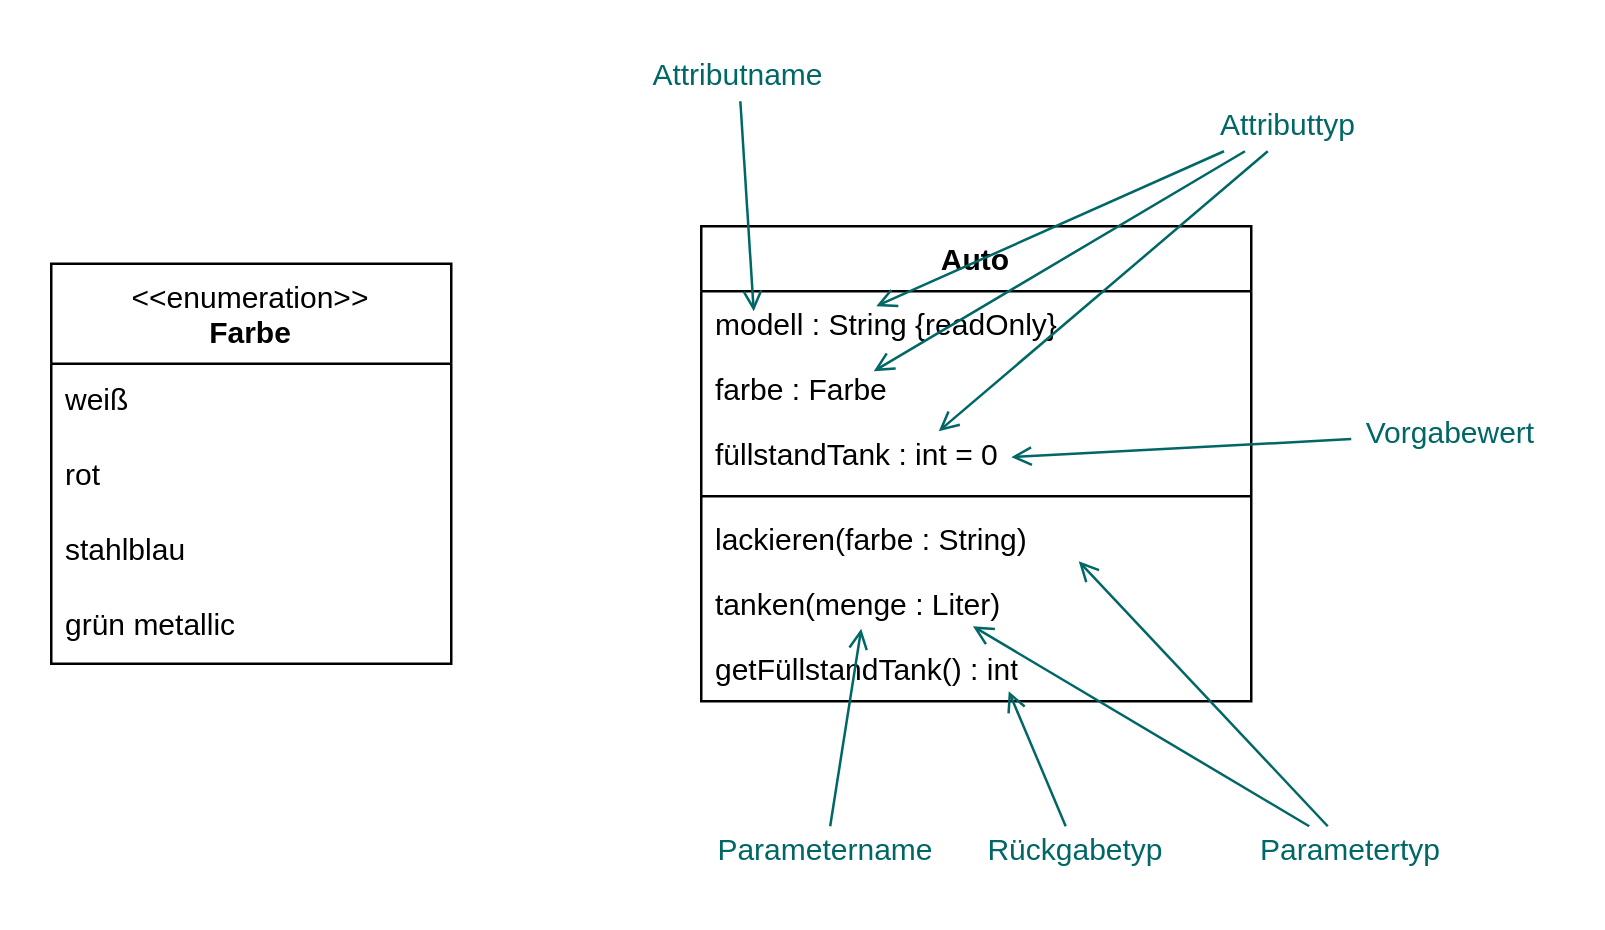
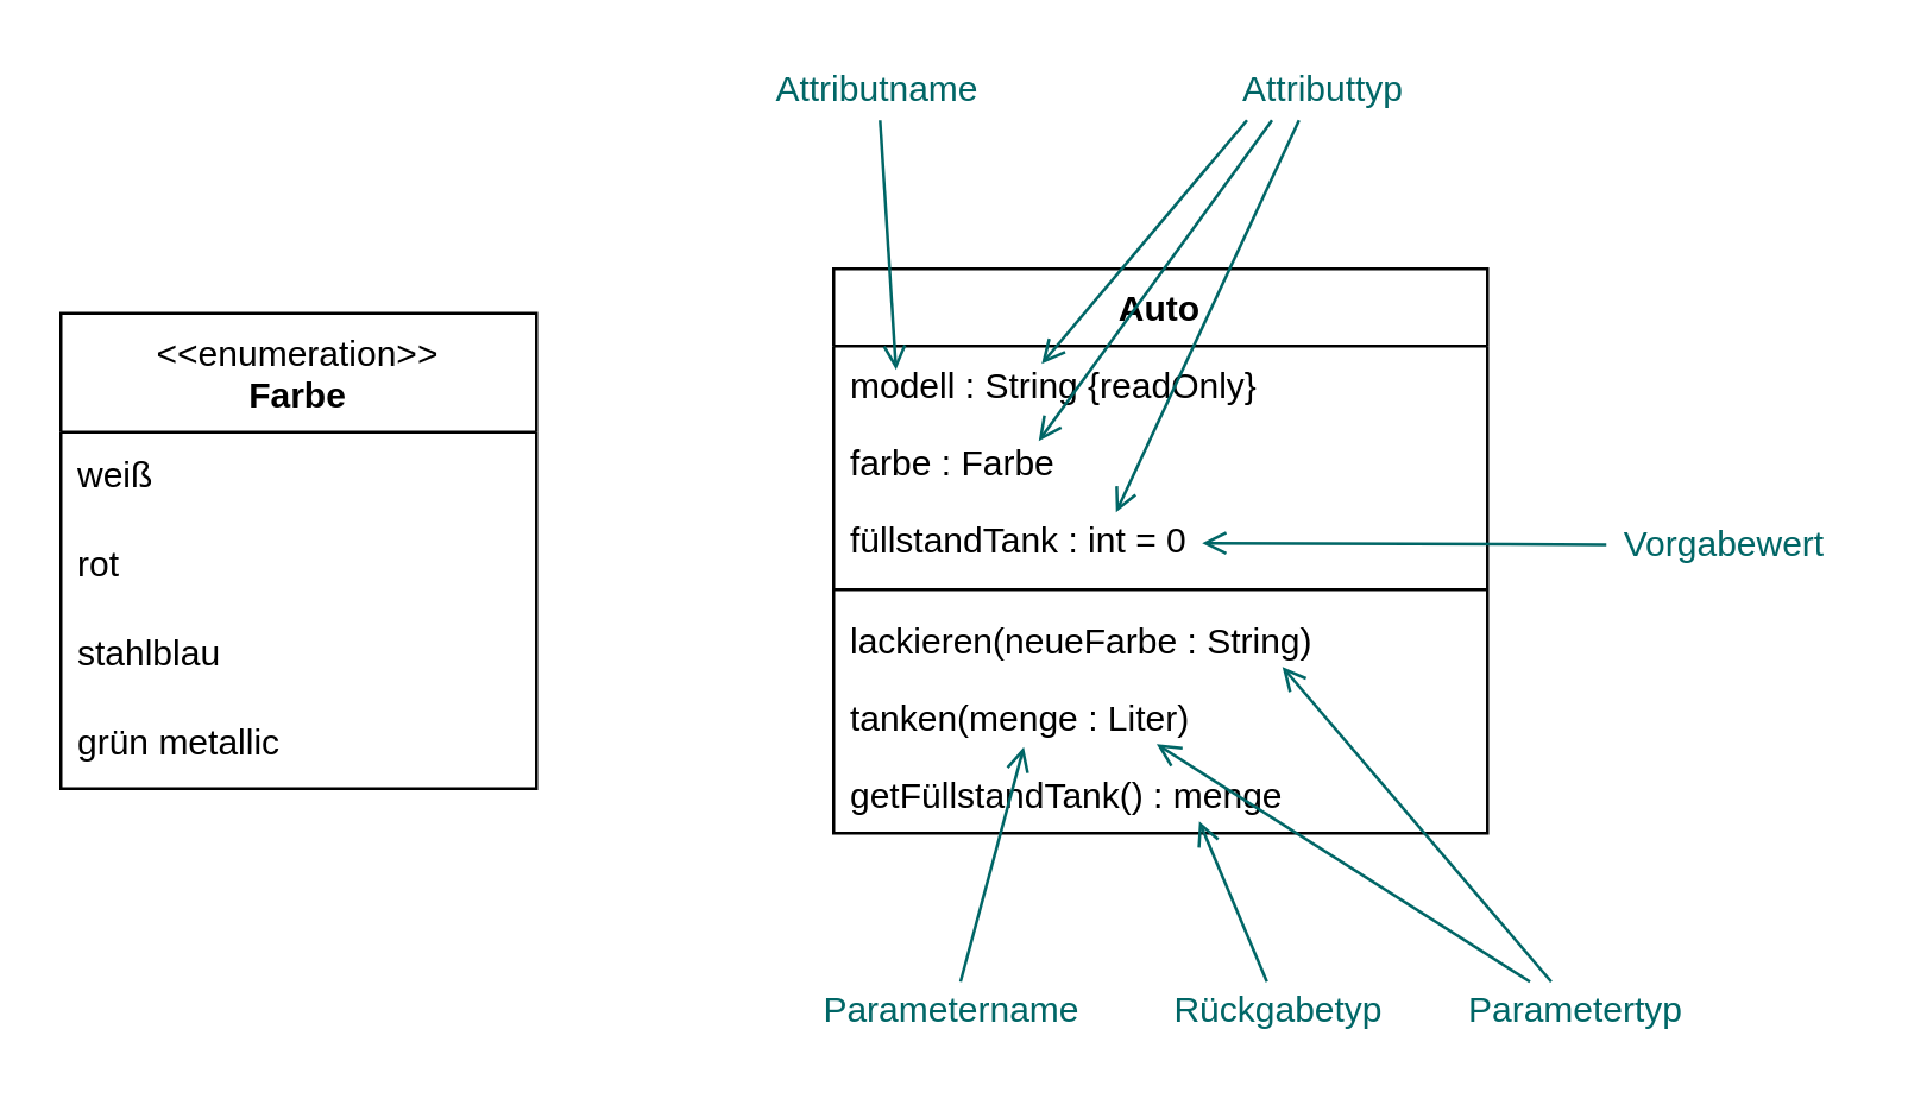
  <mxCell id="0" />
  <mxCell id="1" parent="0" />
- <mxCell id="2" value="Parametername" style="text;html=1;strokeColor=none;fillColor=none;align=center;verticalAlign=middle;whiteSpace=wrap;rounded=0;fontColor=#006666;" parent="1" vertex="1"><mxGeometry x="280" y="330" width="100" height="20" as="geometry" /></mxCell>
+ <mxCell id="2" value="Parametername" style="text;html=1;strokeColor=none;fillColor=none;align=center;verticalAlign=middle;whiteSpace=wrap;rounded=0;fontColor=#006666;" parent="1" vertex="1"><mxGeometry x="270" y="330" width="100" height="20" as="geometry" /></mxCell>
  <mxCell id="3" value="Auto" style="swimlane;fontStyle=1;align=center;verticalAlign=top;childLayout=stackLayout;horizontal=1;startSize=26;horizontalStack=0;resizeParent=1;resizeParentMax=0;resizeLast=0;collapsible=1;marginBottom=0;whiteSpace=wrap;html=1;" parent="1" vertex="1"><mxGeometry x="280" y="90" width="220" height="190" as="geometry" /></mxCell>
  <mxCell id="4" value="modell : String {readOnly}" style="text;strokeColor=none;fillColor=none;align=left;verticalAlign=top;spacingLeft=4;spacingRight=4;overflow=hidden;rotatable=0;points=[[0,0.5],[1,0.5]];portConstraint=eastwest;whiteSpace=wrap;html=1;" parent="3" vertex="1"><mxGeometry y="26" width="220" height="26" as="geometry" /></mxCell>
  <mxCell id="5" value="farbe : Farbe" style="text;strokeColor=none;fillColor=none;align=left;verticalAlign=top;spacingLeft=4;spacingRight=4;overflow=hidden;rotatable=0;points=[[0,0.5],[1,0.5]];portConstraint=eastwest;whiteSpace=wrap;html=1;" parent="3" vertex="1"><mxGeometry y="52" width="220" height="26" as="geometry" /></mxCell>
  <mxCell id="6" value="füllstandTank : int = 0" style="text;strokeColor=none;fillColor=none;align=left;verticalAlign=top;spacingLeft=4;spacingRight=4;overflow=hidden;rotatable=0;points=[[0,0.5],[1,0.5]];portConstraint=eastwest;whiteSpace=wrap;html=1;" parent="3" vertex="1"><mxGeometry y="78" width="220" height="26" as="geometry" /></mxCell>
  <mxCell id="7" value="" style="line;strokeWidth=1;fillColor=none;align=left;verticalAlign=middle;spacingTop=-1;spacingLeft=3;spacingRight=3;rotatable=0;labelPosition=right;points=[];portConstraint=eastwest;strokeColor=inherit;" parent="3" vertex="1"><mxGeometry y="104" width="220" height="8" as="geometry" /></mxCell>
- <mxCell id="8" value="lackieren(farbe : String)" style="text;strokeColor=none;fillColor=none;align=left;verticalAlign=top;spacingLeft=4;spacingRight=4;overflow=hidden;rotatable=0;points=[[0,0.5],[1,0.5]];portConstraint=eastwest;whiteSpace=wrap;html=1;" parent="3" vertex="1"><mxGeometry y="112" width="220" height="26" as="geometry" /></mxCell>
+ <mxCell id="8" value="lackieren(neueFarbe : String)" style="text;strokeColor=none;fillColor=none;align=left;verticalAlign=top;spacingLeft=4;spacingRight=4;overflow=hidden;rotatable=0;points=[[0,0.5],[1,0.5]];portConstraint=eastwest;whiteSpace=wrap;html=1;" parent="3" vertex="1"><mxGeometry y="112" width="220" height="26" as="geometry" /></mxCell>
  <mxCell id="9" value="tanken(menge : Liter)" style="text;strokeColor=none;fillColor=none;align=left;verticalAlign=top;spacingLeft=4;spacingRight=4;overflow=hidden;rotatable=0;points=[[0,0.5],[1,0.5]];portConstraint=eastwest;whiteSpace=wrap;html=1;" parent="3" vertex="1"><mxGeometry y="138" width="220" height="26" as="geometry" /></mxCell>
- <mxCell id="10" value="getFüllstandTank() : int" style="text;strokeColor=none;fillColor=none;align=left;verticalAlign=top;spacingLeft=4;spacingRight=4;overflow=hidden;rotatable=0;points=[[0,0.5],[1,0.5]];portConstraint=eastwest;whiteSpace=wrap;html=1;" parent="3" vertex="1"><mxGeometry y="164" width="220" height="26" as="geometry" /></mxCell>
+ <mxCell id="10" value="getFüllstandTank() : menge" style="text;strokeColor=none;fillColor=none;align=left;verticalAlign=top;spacingLeft=4;spacingRight=4;overflow=hidden;rotatable=0;points=[[0,0.5],[1,0.5]];portConstraint=eastwest;whiteSpace=wrap;html=1;" parent="3" vertex="1"><mxGeometry y="164" width="220" height="26" as="geometry" /></mxCell>
  <mxCell id="11" value="&amp;lt;&amp;lt;enumeration&amp;gt;&amp;gt;&lt;br&gt;&lt;b&gt;Farbe&lt;/b&gt;" style="swimlane;fontStyle=0;align=center;verticalAlign=top;childLayout=stackLayout;horizontal=1;startSize=40;horizontalStack=0;resizeParent=1;resizeParentMax=0;resizeLast=0;collapsible=0;marginBottom=0;html=1;whiteSpace=wrap;" parent="1" vertex="1"><mxGeometry x="20" y="105" width="160" height="160" as="geometry" /></mxCell>
  <mxCell id="12" value="weiß" style="text;html=1;strokeColor=none;fillColor=none;align=left;verticalAlign=middle;spacingLeft=4;spacingRight=4;overflow=hidden;rotatable=0;points=[[0,0.5],[1,0.5]];portConstraint=eastwest;whiteSpace=wrap;" parent="11" vertex="1"><mxGeometry y="40" width="160" height="30" as="geometry" /></mxCell>
  <mxCell id="13" value="rot" style="text;html=1;strokeColor=none;fillColor=none;align=left;verticalAlign=middle;spacingLeft=4;spacingRight=4;overflow=hidden;rotatable=0;points=[[0,0.5],[1,0.5]];portConstraint=eastwest;whiteSpace=wrap;" parent="11" vertex="1"><mxGeometry y="70" width="160" height="30" as="geometry" /></mxCell>
  <mxCell id="14" value="stahlblau" style="text;html=1;strokeColor=none;fillColor=none;align=left;verticalAlign=middle;spacingLeft=4;spacingRight=4;overflow=hidden;rotatable=0;points=[[0,0.5],[1,0.5]];portConstraint=eastwest;whiteSpace=wrap;" parent="11" vertex="1"><mxGeometry y="100" width="160" height="30" as="geometry" /></mxCell>
  <mxCell id="15" value="grün metallic" style="text;html=1;strokeColor=none;fillColor=none;align=left;verticalAlign=middle;spacingLeft=4;spacingRight=4;overflow=hidden;rotatable=0;points=[[0,0.5],[1,0.5]];portConstraint=eastwest;whiteSpace=wrap;" parent="11" vertex="1"><mxGeometry y="130" width="160" height="30" as="geometry" /></mxCell>
  <mxCell id="16" value="Attributname" style="text;html=1;strokeColor=none;fillColor=none;align=center;verticalAlign=middle;whiteSpace=wrap;rounded=0;fontColor=#006666;" parent="1" vertex="1"><mxGeometry x="255" y="20" width="80" height="20" as="geometry" /></mxCell>
  <mxCell id="17" value="" style="endArrow=open;html=1;rounded=0;endFill=0;strokeColor=#006666;exitX=0.13;exitY=1;exitDx=0;exitDy=0;exitPerimeter=0;" parent="1" source="18" edge="1"><mxGeometry width="50" height="50" relative="1" as="geometry"><mxPoint x="354.444" y="42" as="sourcePoint" /><mxPoint x="350" y="122" as="targetPoint" /></mxGeometry></mxCell>
- <mxCell id="18" value="Attributtyp" style="text;html=1;strokeColor=none;fillColor=none;align=center;verticalAlign=middle;whiteSpace=wrap;rounded=0;fontColor=#006666;points=[[0,0,0,0,0],[0,0.25,0,0,0],[0,0.5,0,0,0],[0,0.75,0,0,0],[0,1,0,0,0],[0.13,1,0,0,0],[0.25,0,0,0,0],[0.25,1,0,0,0],[0.38,1,0,0,0],[0.5,0,0,0,0],[0.5,1,0,0,0],[0.63,1,0,0,0],[0.75,0,0,0,0],[0.75,1,0,0,0],[0.88,1,0,0,0],[1,0,0,0,0],[1,0.25,0,0,0],[1,0.5,0,0,0],[1,0.75,0,0,0],[1,1,0,0,0]];" parent="1" vertex="1"><mxGeometry x="480" y="40" width="70" height="20" as="geometry" /></mxCell>
+ <mxCell id="18" value="Attributtyp" style="text;html=1;strokeColor=none;fillColor=none;align=center;verticalAlign=middle;whiteSpace=wrap;rounded=0;fontColor=#006666;points=[[0,0,0,0,0],[0,0.25,0,0,0],[0,0.5,0,0,0],[0,0.75,0,0,0],[0,1,0,0,0],[0.13,1,0,0,0],[0.25,0,0,0,0],[0.25,1,0,0,0],[0.38,1,0,0,0],[0.5,0,0,0,0],[0.5,1,0,0,0],[0.63,1,0,0,0],[0.75,0,0,0,0],[0.75,1,0,0,0],[0.88,1,0,0,0],[1,0,0,0,0],[1,0.25,0,0,0],[1,0.5,0,0,0],[1,0.75,0,0,0],[1,1,0,0,0]];" parent="1" vertex="1"><mxGeometry x="410" y="20" width="70" height="20" as="geometry" /></mxCell>
  <mxCell id="19" value="" style="endArrow=open;html=1;rounded=0;endFill=0;strokeColor=#006666;" parent="1" source="20" edge="1"><mxGeometry width="50" height="50" relative="1" as="geometry"><mxPoint x="550" y="210" as="sourcePoint" /><mxPoint x="404" y="182.36" as="targetPoint" /></mxGeometry></mxCell>
- <mxCell id="20" value="Vorgabewert" style="text;html=1;strokeColor=none;fillColor=none;align=center;verticalAlign=middle;whiteSpace=wrap;rounded=0;fontColor=#006666;" parent="1" vertex="1"><mxGeometry x="540" y="163" width="80" height="20" as="geometry" /></mxCell>
+ <mxCell id="20" value="Vorgabewert" style="text;html=1;strokeColor=none;fillColor=none;align=center;verticalAlign=middle;whiteSpace=wrap;rounded=0;fontColor=#006666;" parent="1" vertex="1"><mxGeometry x="540" y="173" width="80" height="20" as="geometry" /></mxCell>
  <mxCell id="21" value="" style="endArrow=open;html=1;rounded=0;endFill=0;strokeColor=#006666;" parent="1" source="22" edge="1"><mxGeometry width="50" height="50" relative="1" as="geometry"><mxPoint x="520" y="340" as="sourcePoint" /><mxPoint x="431" y="224" as="targetPoint" /></mxGeometry></mxCell>
- <mxCell id="22" value="Parametertyp" style="text;html=1;strokeColor=none;fillColor=none;align=center;verticalAlign=middle;whiteSpace=wrap;rounded=0;fontColor=#006666;" parent="1" vertex="1"><mxGeometry x="500" y="330" width="80" height="20" as="geometry" /></mxCell>
+ <mxCell id="22" value="Parametertyp" style="text;html=1;strokeColor=none;fillColor=none;align=center;verticalAlign=middle;whiteSpace=wrap;rounded=0;fontColor=#006666;" parent="1" vertex="1"><mxGeometry x="490" y="330" width="80" height="20" as="geometry" /></mxCell>
  <mxCell id="23" value="" style="endArrow=open;html=1;rounded=0;endFill=0;strokeColor=#006666;" parent="1" source="24" edge="1"><mxGeometry width="50" height="50" relative="1" as="geometry"><mxPoint x="419" y="316" as="sourcePoint" /><mxPoint x="403" y="276" as="targetPoint" /></mxGeometry></mxCell>
  <mxCell id="24" value="Rückgabetyp" style="text;html=1;strokeColor=none;fillColor=none;align=center;verticalAlign=middle;whiteSpace=wrap;rounded=0;fontColor=#006666;" parent="1" vertex="1"><mxGeometry x="390" y="330" width="80" height="20" as="geometry" /></mxCell>
  <mxCell id="25" value="" style="endArrow=open;html=1;rounded=0;endFill=0;strokeColor=#006666;" parent="1" source="2" edge="1"><mxGeometry width="50" height="50" relative="1" as="geometry"><mxPoint x="294" y="351" as="sourcePoint" /><mxPoint x="344" y="251" as="targetPoint" /></mxGeometry></mxCell>
  <mxCell id="26" value="" style="endArrow=open;html=1;rounded=0;endFill=0;strokeColor=#006666;" parent="1" source="22" edge="1"><mxGeometry width="50" height="50" relative="1" as="geometry"><mxPoint x="510" y="350" as="sourcePoint" /><mxPoint x="388.684" y="250" as="targetPoint" /></mxGeometry></mxCell>
  <mxCell id="27" value="" style="endArrow=open;html=1;rounded=0;endFill=0;strokeColor=#006666;exitX=0.25;exitY=1;exitDx=0;exitDy=0;exitPerimeter=0;" parent="1" source="18" edge="1"><mxGeometry width="50" height="50" relative="1" as="geometry"><mxPoint x="433.5" y="40" as="sourcePoint" /><mxPoint x="349" y="148" as="targetPoint" /></mxGeometry></mxCell>
  <mxCell id="28" value="" style="endArrow=open;html=1;rounded=0;endFill=0;strokeColor=#006666;exitX=0.38;exitY=1;exitDx=0;exitDy=0;exitPerimeter=0;" parent="1" source="18" edge="1"><mxGeometry width="50" height="50" relative="1" as="geometry"><mxPoint x="380" y="40" as="sourcePoint" /><mxPoint x="375" y="172" as="targetPoint" /></mxGeometry></mxCell>
  <mxCell id="29" value="" style="endArrow=open;html=1;rounded=0;endFill=0;strokeColor=#006666;" parent="1" source="16" edge="1"><mxGeometry width="50" height="50" relative="1" as="geometry"><mxPoint x="283.222" y="44" as="sourcePoint" /><mxPoint x="301" y="124" as="targetPoint" /></mxGeometry></mxCell>
